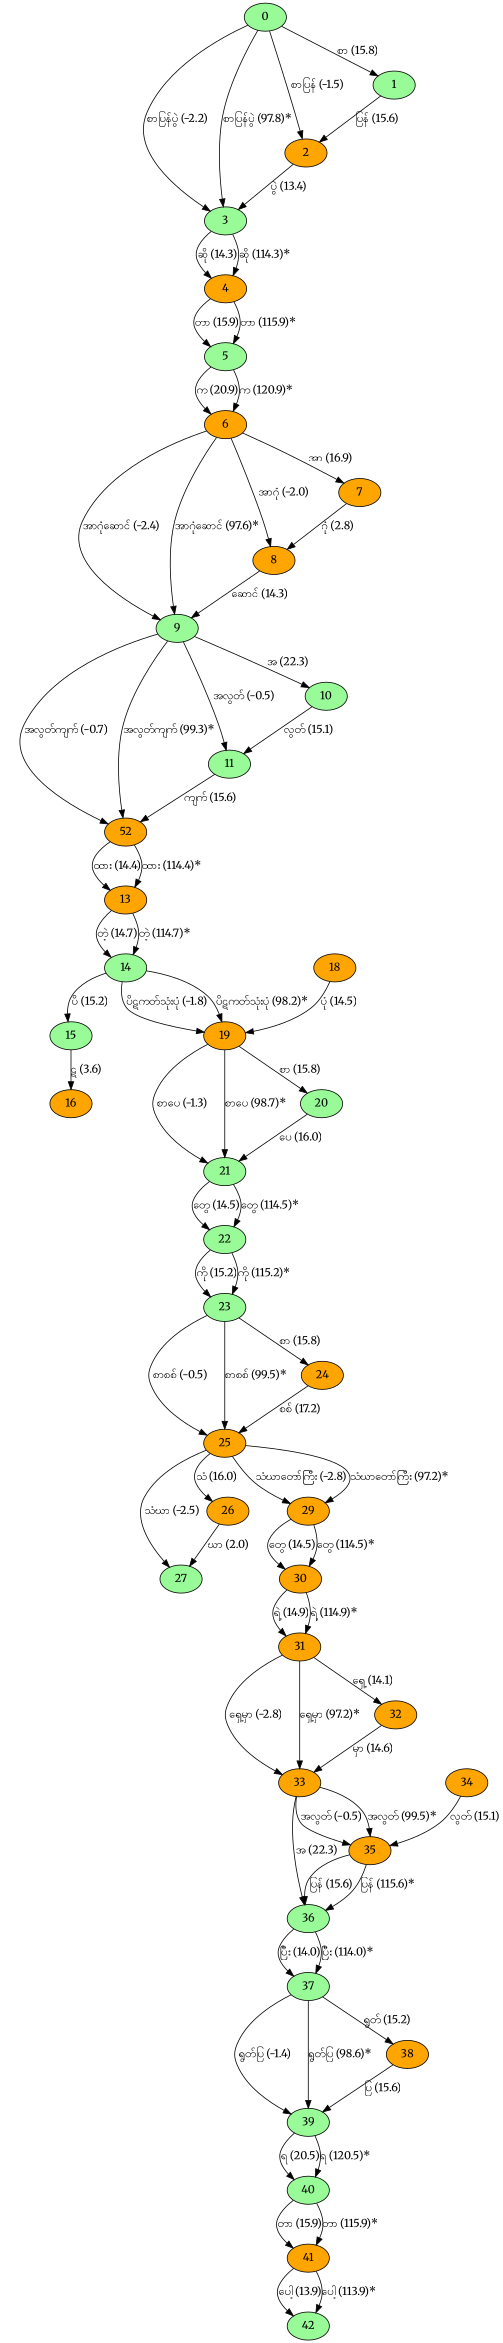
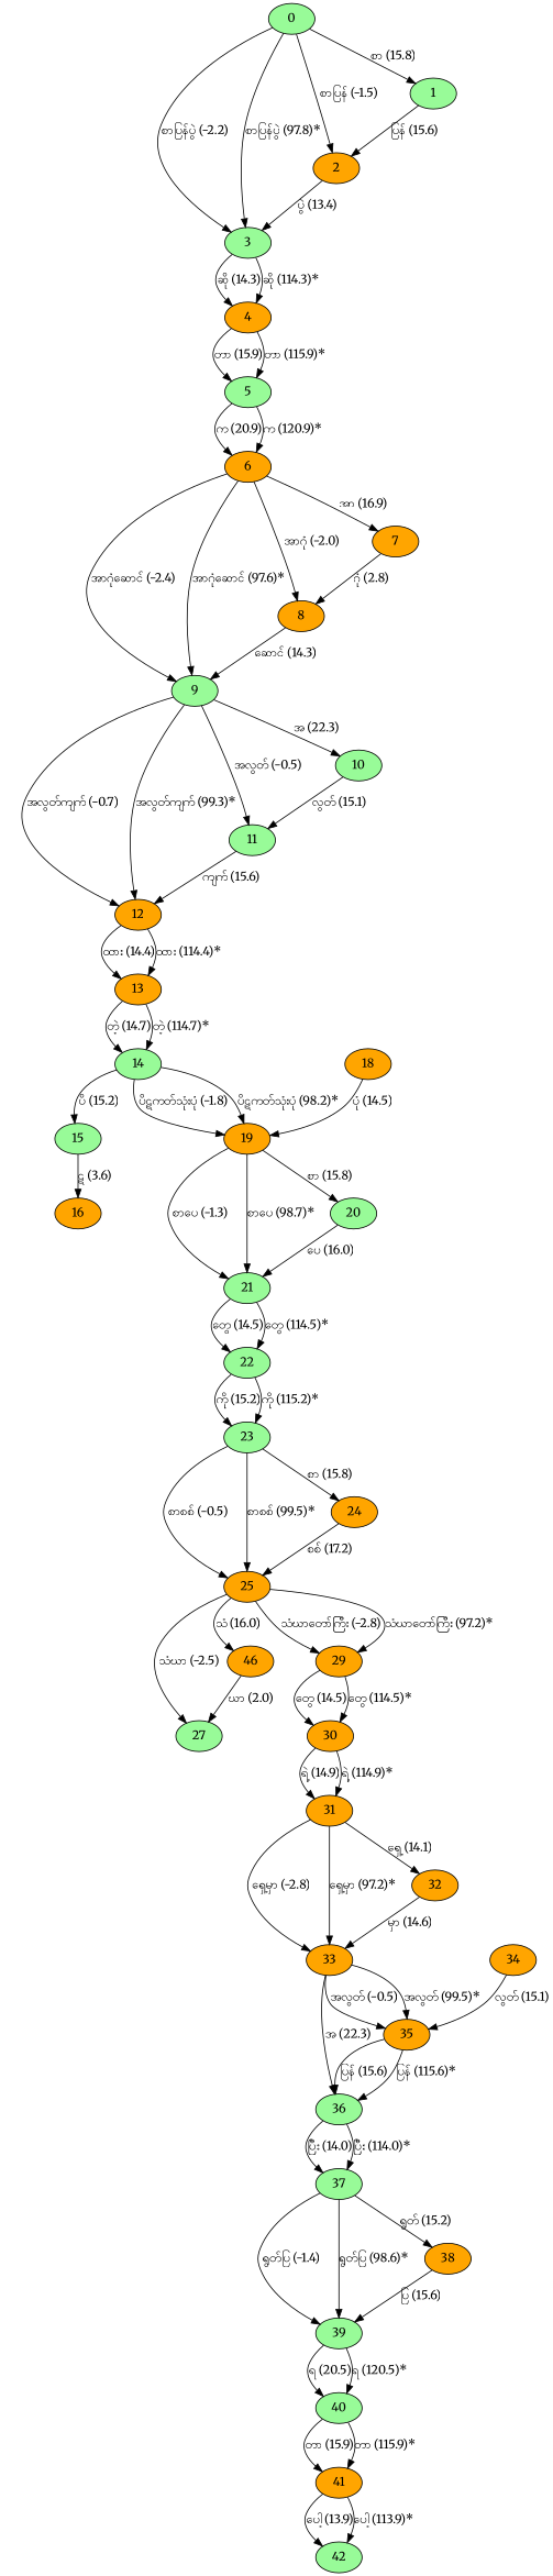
  digraph {
    fontname=Merriweather
    rankdir=TB
    node [fillcolor=orange fontname=Merriweather style=filled]
    edge [fontname=Merriweather]
    0 [fillcolor=palegreen]
    1 [fillcolor=palegreen]
    2
    3 [fillcolor=palegreen]
    4
    5 [fillcolor=palegreen]
    6
    7
    8
    9 [fillcolor=palegreen]
    10 [fillcolor=palegreen]
    11 [fillcolor=palegreen]
-   12 [label=52]
+   12
    13
    14 [fillcolor=palegreen]
    15 [fillcolor=palegreen]
    19
    16
    20 [fillcolor=palegreen]
    21 [fillcolor=palegreen]
    18
    22 [fillcolor=palegreen]
    23 [fillcolor=palegreen]
    24
    25
-   26
+   26 [label=46]
    27 [fillcolor=palegreen]
    29
    30
    31
    32
    33
    35
    36 [fillcolor=palegreen]
    34
    37 [fillcolor=palegreen]
    38
    39 [fillcolor=palegreen]
    40 [fillcolor=palegreen]
    41
    42 [fillcolor=palegreen]
    0 -> 1 [label="စာ (15.8)"]
    0 -> 2 [label="စာပြန် (-1.5)"]
    0 -> 3 [label="စာပြန်ပွဲ (-2.2)"]
    0 -> 3 [label="စာပြန်ပွဲ (97.8)*"]
    1 -> 2 [label="ပြန် (15.6)"]
    2 -> 3 [label="ပွဲ (13.4)"]
    3 -> 4 [label="ဆို (14.3)"]
    3 -> 4 [label="ဆို (114.3)*"]
    4 -> 5 [label="တာ (15.9)"]
    4 -> 5 [label="တာ (115.9)*"]
    5 -> 6 [label="က (20.9)"]
    5 -> 6 [label="က (120.9)*"]
    6 -> 7 [label="အာ (16.9)"]
    6 -> 8 [label="အာဂုံ (-2.0)"]
    6 -> 9 [label="အာဂုံဆောင် (-2.4)"]
    6 -> 9 [label="အာဂုံဆောင် (97.6)*"]
    7 -> 8 [label="ဂုံ (2.8)"]
    8 -> 9 [label="ဆောင် (14.3)"]
    9 -> 10 [label="အ (22.3)"]
    9 -> 11 [label="အလွတ် (-0.5)"]
    9 -> 12 [label="အလွတ်ကျက် (-0.7)"]
    9 -> 12 [label="အလွတ်ကျက် (99.3)*"]
    10 -> 11 [label="လွတ် (15.1)"]
    11 -> 12 [label="ကျက် (15.6)"]
    12 -> 13 [label="ထား (14.4)"]
    12 -> 13 [label="ထား (114.4)*"]
    13 -> 14 [label="တဲ့ (14.7)"]
    13 -> 14 [label="တဲ့ (114.7)*"]
    14 -> 15 [label="ပိ (15.2)"]
    14 -> 19 [label="ပိဋကတ်သုံးပုံ (-1.8)"]
    14 -> 19 [label="ပိဋကတ်သုံးပုံ (98.2)*"]
    15 -> 16 [label="ဋ (3.6)"]
    19 -> 20 [label="စာ (15.8)"]
    19 -> 21 [label="စာပေ (-1.3)"]
    19 -> 21 [label="စာပေ (98.7)*"]
    20 -> 21 [label="ပေ (16.0)"]
    21 -> 22 [label="တွေ (14.5)"]
    21 -> 22 [label="တွေ (114.5)*"]
    18 -> 19 [label="ပုံ (14.5)"]
    22 -> 23 [label="ကို (15.2)"]
    22 -> 23 [label="ကို (115.2)*"]
    23 -> 24 [label="စာ (15.8)"]
    23 -> 25 [label="စာစစ် (-0.5)"]
    23 -> 25 [label="စာစစ် (99.5)*"]
    24 -> 25 [label="စစ် (17.2)"]
    25 -> 26 [label="သံ (16.0)"]
    25 -> 27 [label="သံဃာ (-2.5)"]
    25 -> 29 [label="သံဃာတော်ကြီး (-2.8)"]
    25 -> 29 [label="သံဃာတော်ကြီး (97.2)*"]
    26 -> 27 [label="ဃာ (2.0)"]
    29 -> 30 [label="တွေ (14.5)"]
    29 -> 30 [label="တွေ (114.5)*"]
    30 -> 31 [label="ရဲ့ (14.9)"]
    30 -> 31 [label="ရဲ့ (114.9)*"]
    31 -> 32 [label="ရှေ့ (14.1)"]
    31 -> 33 [label="ရှေ့မှာ (-2.8)"]
    31 -> 33 [label="ရှေ့မှာ (97.2)*"]
    32 -> 33 [label="မှာ (14.6)"]
    33 -> 35 [label="အလွတ် (-0.5)"]
    33 -> 35 [label="အလွတ် (99.5)*"]
    33 -> 36 [label="အ (22.3)"]
    35 -> 36 [label="ပြန် (15.6)"]
    35 -> 36 [label="ပြန် (115.6)*"]
    36 -> 37 [label="ပြီး (14.0)"]
    36 -> 37 [label="ပြီး (114.0)*"]
    34 -> 35 [label="လွတ် (15.1)"]
    37 -> 38 [label="ရွတ် (15.2)"]
    37 -> 39 [label="ရွတ်ပြ (-1.4)"]
    37 -> 39 [label="ရွတ်ပြ (98.6)*"]
    38 -> 39 [label="ပြ (15.6)"]
    39 -> 40 [label="ရ (20.5)"]
    39 -> 40 [label="ရ (120.5)*"]
    40 -> 41 [label="တာ (15.9)"]
    40 -> 41 [label="တာ (115.9)*"]
    41 -> 42 [label="ပေါ့ (13.9)"]
    41 -> 42 [label="ပေါ့ (113.9)*"]
  }
